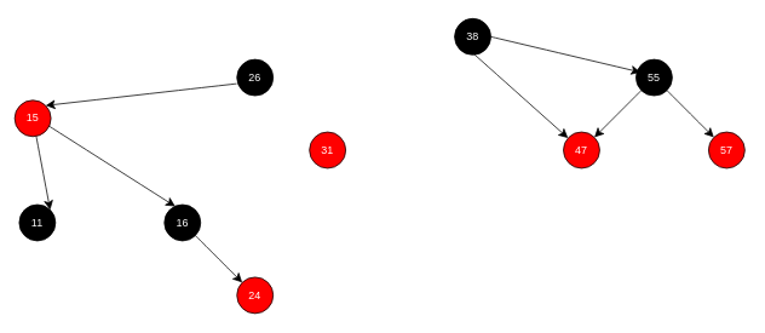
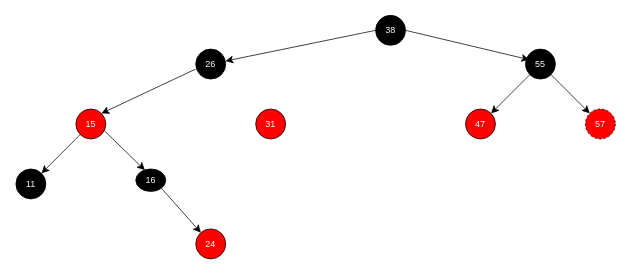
  <mxCell id="0" />
  <mxCell id="1" parent="0" />
  <mxCell id="2" value="38" style="ellipse;whiteSpace=wrap;html=1;aspect=fixed;fillColor=#000000;fontColor=#FFFFFF;" vertex="1" parent="1"><mxGeometry x="500" y="20" width="40" height="40" as="geometry" /></mxCell>
  <mxCell id="3" value="26" style="ellipse;whiteSpace=wrap;html=1;aspect=fixed;fillColor=#000000;fontColor=#FFFFFF;" vertex="1" parent="1"><mxGeometry x="260" y="65" width="40" height="40" as="geometry" /></mxCell>
- <mxCell id="4" value="57" style="ellipse;whiteSpace=wrap;html=1;aspect=fixed;fillColor=#FF0000;fontColor=#FFFFFF;" vertex="1" parent="1"><mxGeometry x="780" y="145" width="40" height="40" as="geometry" /></mxCell>
+ <mxCell id="4" value="57" style="ellipse;whiteSpace=wrap;html=1;aspect=fixed;fillColor=#FF0000;fontColor=#FFFFFF;dashed=1;" vertex="1" parent="1"><mxGeometry x="780" y="145" width="40" height="40" as="geometry" /></mxCell>
  <mxCell id="5" value="31" style="ellipse;whiteSpace=wrap;html=1;aspect=fixed;fillColor=#FF0000;fontColor=#FFFFFF;" vertex="1" parent="1"><mxGeometry y="145" width="40" height="40" as="geometry" x="340" /></mxCell>
- <mxCell id="6" value="" style="endArrow=classic;html=1;rounded=0;fontSize=12;startSize=8;endSize=8;curved=1;exitX=0;exitY=0.5;exitDx=0;exitDy=0;" edge="1" parent="1" source="2" target="14"><mxGeometry width="50" height="50" relative="1" as="geometry"><mxPoint x="520" y="145" as="sourcePoint" /><mxPoint x="570" y="95" as="targetPoint" /></mxGeometry></mxCell>
- <mxCell id="7" value="16" style="ellipse;whiteSpace=wrap;html=1;aspect=fixed;fillColor=#000000;fontColor=#FFFFFF;" vertex="1" parent="1"><mxGeometry x="180" y="225" width="40" height="40" as="geometry" /></mxCell>
+ <mxCell id="6" value="" style="endArrow=classic;html=1;rounded=0;fontSize=12;startSize=8;endSize=8;curved=1;exitX=0;exitY=0.5;exitDx=0;exitDy=0;" edge="1" parent="1" source="2" target="3"><mxGeometry width="50" height="50" relative="1" as="geometry"><mxPoint x="520" y="145" as="sourcePoint" /><mxPoint x="570" y="95" as="targetPoint" /></mxGeometry></mxCell>
+ <mxCell id="7" value="16" style="ellipse;whiteSpace=wrap;html=1;aspect=fixed;fillColor=#000000;fontColor=#FFFFFF;" vertex="1" parent="1"><mxGeometry x="180" y="225" width="40" height="30" as="geometry" /></mxCell>
  <mxCell id="8" value="11" style="ellipse;whiteSpace=wrap;html=1;aspect=fixed;fillColor=#000000;fontColor=#FFFFFF;" vertex="1" parent="1"><mxGeometry x="20" y="225" width="40" height="40" as="geometry" /></mxCell>
  <mxCell id="9" value="55" style="ellipse;whiteSpace=wrap;html=1;aspect=fixed;fillColor=#000000;fontColor=#FFFFFF;" vertex="1" parent="1"><mxGeometry x="700" y="65" width="40" height="40" as="geometry" /></mxCell>
- <mxCell id="10" value="15" style="ellipse;whiteSpace=wrap;html=1;aspect=fixed;fillColor=#FF0000;fontColor=#FFFFFF;" vertex="1" parent="1"><mxGeometry x="15" y="110" width="40" height="40" as="geometry" /></mxCell>
+ <mxCell id="10" value="15" style="ellipse;whiteSpace=wrap;html=1;aspect=fixed;fillColor=#FF0000;fontColor=#FFFFFF;" vertex="1" parent="1"><mxGeometry x="100" y="145" width="40" height="40" as="geometry" /></mxCell>
  <mxCell id="11" value="" style="endArrow=classic;html=1;rounded=0;fontSize=12;startSize=8;endSize=8;curved=1;entryX=1;entryY=0;entryDx=0;entryDy=0;exitX=-0.007;exitY=0.669;exitDx=0;exitDy=0;exitPerimeter=0;" edge="1" parent="1" source="3" target="10"><mxGeometry width="50" height="50" relative="1" as="geometry"><mxPoint x="220" y="225" as="sourcePoint" /><mxPoint x="270" y="175" as="targetPoint" /></mxGeometry></mxCell>
  <mxCell id="12" value="" style="endArrow=classic;html=1;rounded=0;fontSize=12;startSize=8;endSize=8;curved=1;exitX=0.925;exitY=0.698;exitDx=0;exitDy=0;exitPerimeter=0;entryX=0.302;entryY=0.051;entryDx=0;entryDy=0;entryPerimeter=0;" edge="1" parent="1" source="10" target="7"><mxGeometry width="50" height="50" relative="1" as="geometry"><mxPoint x="220" y="225" as="sourcePoint" /><mxPoint x="270" y="175" as="targetPoint" /></mxGeometry></mxCell>
  <mxCell id="13" value="" style="endArrow=classic;html=1;rounded=0;fontSize=12;startSize=8;endSize=8;curved=1;entryX=1;entryY=0;entryDx=0;entryDy=0;" edge="1" parent="1" source="10" target="8"><mxGeometry width="50" height="50" relative="1" as="geometry"><mxPoint x="220" y="225" as="sourcePoint" /><mxPoint x="270" y="175" as="targetPoint" /></mxGeometry></mxCell>
  <mxCell id="14" value="47" style="ellipse;whiteSpace=wrap;html=1;aspect=fixed;fillColor=#FF0000;fontColor=#FFFFFF;" vertex="1" parent="1"><mxGeometry x="620" y="145" width="40" height="40" as="geometry" /></mxCell>
  <mxCell id="15" value="" style="endArrow=classic;html=1;rounded=0;fontSize=12;startSize=8;endSize=8;curved=1;exitX=1;exitY=0.5;exitDx=0;exitDy=0;entryX=0.128;entryY=0.355;entryDx=0;entryDy=0;entryPerimeter=0;" edge="1" parent="1" source="2" target="9"><mxGeometry width="50" height="50" relative="1" as="geometry"><mxPoint x="690" y="165" as="sourcePoint" /><mxPoint x="740" y="115" as="targetPoint" /></mxGeometry></mxCell>
  <mxCell id="16" value="" style="endArrow=classic;html=1;rounded=0;fontSize=12;startSize=8;endSize=8;curved=1;entryX=0;entryY=0;entryDx=0;entryDy=0;exitX=1;exitY=1;exitDx=0;exitDy=0;" edge="1" parent="1" source="9" target="4"><mxGeometry width="50" height="50" relative="1" as="geometry"><mxPoint x="690" y="165" as="sourcePoint" /><mxPoint x="740" y="115" as="targetPoint" /></mxGeometry></mxCell>
  <mxCell id="17" value="" style="endArrow=classic;html=1;rounded=0;fontSize=12;startSize=8;endSize=8;curved=1;entryX=1;entryY=0;entryDx=0;entryDy=0;exitX=0;exitY=1;exitDx=0;exitDy=0;" edge="1" parent="1" source="9" target="14"><mxGeometry width="50" height="50" relative="1" as="geometry"><mxPoint x="690" y="165" as="sourcePoint" /><mxPoint x="740" y="115" as="targetPoint" /></mxGeometry></mxCell>
  <mxCell id="18" value="24" style="ellipse;whiteSpace=wrap;html=1;aspect=fixed;fillColor=#FF0000;fontColor=#FFFFFF;" vertex="1" parent="1"><mxGeometry x="260" y="305" width="40" height="40" as="geometry" /></mxCell>
  <mxCell id="19" value="" style="endArrow=classic;html=1;rounded=0;fontSize=12;startSize=8;endSize=8;curved=1;exitX=1;exitY=1;exitDx=0;exitDy=0;" edge="1" parent="1" source="7" target="18"><mxGeometry width="50" height="50" relative="1" as="geometry"><mxPoint x="310" y="205" as="sourcePoint" /><mxPoint x="360" y="155" as="targetPoint" /></mxGeometry></mxCell>
